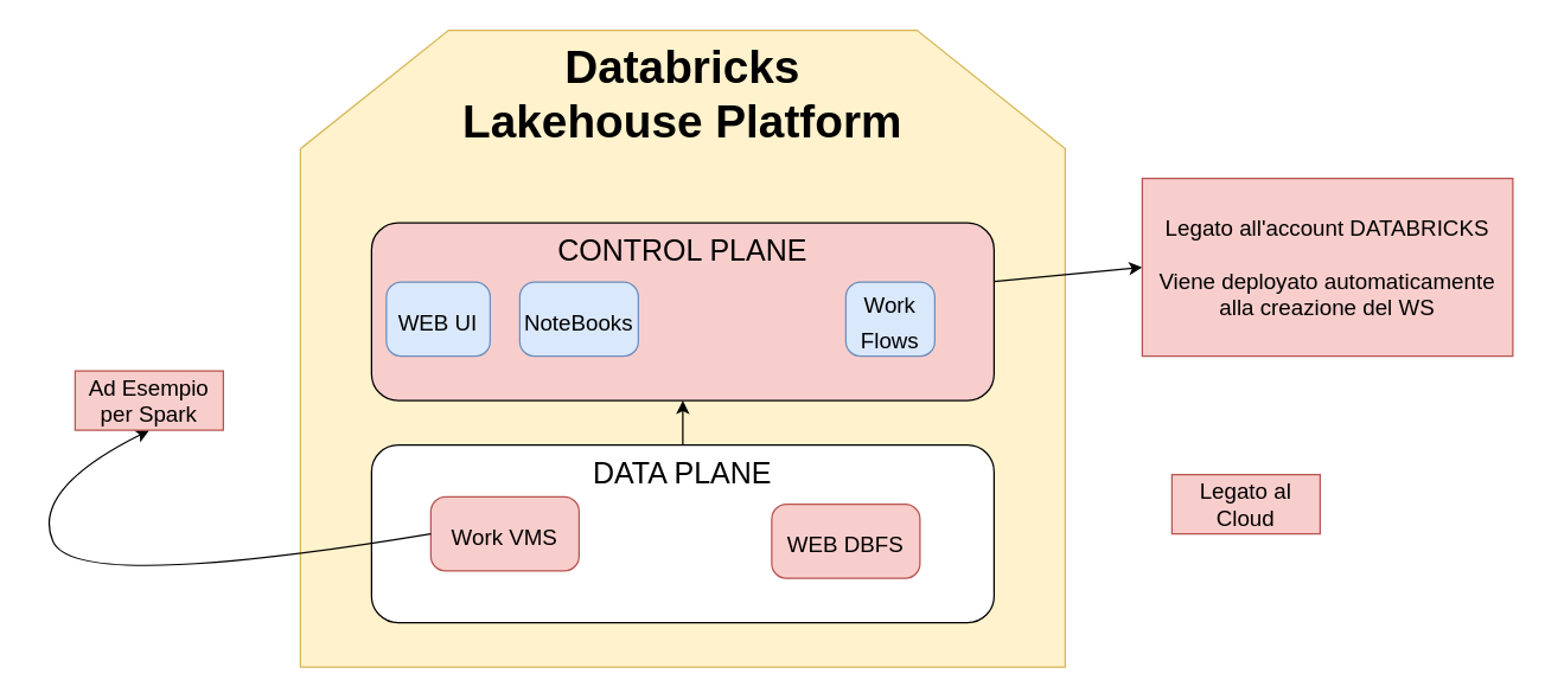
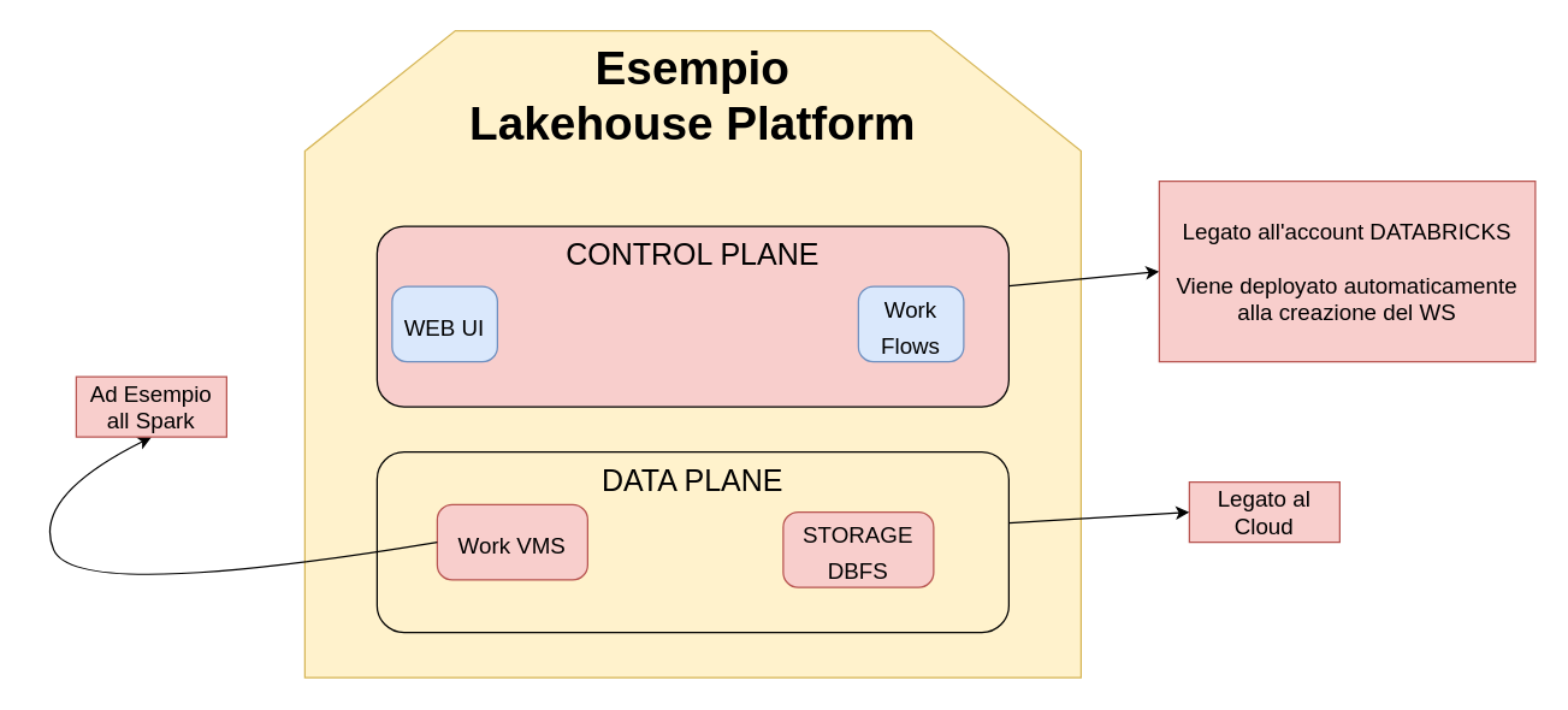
  <mxCell id="0" />
  <mxCell id="1" parent="0" />
- <mxCell id="2" value="Databricks&lt;br style=&quot;font-size: 31px;&quot;&gt;Lakehouse Platform" style="shape=loopLimit;whiteSpace=wrap;html=1;size=100;verticalAlign=top;fontStyle=1;fontSize=31;fillColor=#fff2cc;strokeColor=#d6b656;" vertex="1" parent="1"><mxGeometry x="202" y="20" width="516" height="430" as="geometry" /></mxCell>
+ <mxCell id="2" value="Esempio&lt;br style=&quot;font-size: 31px;&quot;&gt;Lakehouse Platform" style="shape=loopLimit;whiteSpace=wrap;html=1;size=100;verticalAlign=top;fontStyle=1;fontSize=31;fillColor=#fff2cc;strokeColor=#d6b656;" vertex="1" parent="1"><mxGeometry x="202" y="20" width="516" height="430" as="geometry" /></mxCell>
  <mxCell id="3" style="rounded=0;orthogonalLoop=1;jettySize=auto;html=1;entryX=0;entryY=0.5;entryDx=0;entryDy=0;fontSize=15;" edge="1" parent="1" source="4" target="15"><mxGeometry relative="1" as="geometry" /></mxCell>
  <mxCell id="4" value="CONTROL PLANE" style="rounded=1;whiteSpace=wrap;html=1;fontSize=20;verticalAlign=top;fillColor=#f8cecc;" vertex="1" parent="1"><mxGeometry x="250" y="150" width="420" height="120" as="geometry" /></mxCell>
- <mxCell id="5" value="DATA PLANE" style="rounded=1;whiteSpace=wrap;html=1;fontSize=20;verticalAlign=top;" vertex="1" parent="1"><mxGeometry x="250" y="300" width="420" height="120" as="geometry" /></mxCell>
+ <mxCell id="5" value="DATA PLANE" style="rounded=1;whiteSpace=wrap;html=1;fontSize=20;verticalAlign=top;fillColor=#fff2cc;" vertex="1" parent="1"><mxGeometry x="250" y="300" width="420" height="120" as="geometry" /></mxCell>
  <mxCell id="6" value="&lt;font style=&quot;font-size: 15px;&quot;&gt;WEB UI&lt;/font&gt;" style="html=1;outlineConnect=0;whiteSpace=wrap;fillColor=#dae8fc;shape=mxgraph.archimate3.application;archiType=rounded;fontSize=20;strokeColor=#6c8ebf;" vertex="1" parent="1"><mxGeometry x="260" y="190" width="70" height="50" as="geometry" /></mxCell>
- <mxCell id="7" value="&lt;font style=&quot;font-size: 15px;&quot;&gt;Work Flows&lt;/font&gt;" style="html=1;outlineConnect=0;whiteSpace=wrap;fillColor=#dae8fc;shape=mxgraph.archimate3.application;archiType=rounded;fontSize=20;strokeColor=#6c8ebf;" vertex="1" parent="1"><mxGeometry x="570" y="190" width="60" height="50" as="geometry" /></mxCell>
- <mxCell id="8" value="&lt;font style=&quot;font-size: 15px;&quot;&gt;NoteBooks&lt;/font&gt;" style="html=1;outlineConnect=0;whiteSpace=wrap;fillColor=#dae8fc;shape=mxgraph.archimate3.application;archiType=rounded;fontSize=20;strokeColor=#6c8ebf;" vertex="1" parent="1"><mxGeometry x="350" y="190" width="80" height="50" as="geometry" /></mxCell>
+ <mxCell id="7" value="&lt;font style=&quot;font-size: 15px;&quot;&gt;Work Flows&lt;/font&gt;" style="html=1;outlineConnect=0;whiteSpace=wrap;fillColor=#dae8fc;shape=mxgraph.archimate3.application;archiType=rounded;fontSize=20;strokeColor=#6c8ebf;" vertex="1" parent="1"><mxGeometry x="570" y="190" width="70" height="50" as="geometry" /></mxCell>
  <mxCell id="9" value="&lt;font style=&quot;font-size: 15px;&quot;&gt;Work VMS&lt;/font&gt;" style="html=1;outlineConnect=0;whiteSpace=wrap;fillColor=#f8cecc;shape=mxgraph.archimate3.application;archiType=rounded;fontSize=20;strokeColor=#b85450;" vertex="1" parent="1"><mxGeometry x="290" y="335" width="100" height="50" as="geometry" /></mxCell>
- <mxCell id="10" value="&lt;font style=&quot;font-size: 15px;&quot;&gt;WEB DBFS&lt;/font&gt;" style="html=1;outlineConnect=0;whiteSpace=wrap;fillColor=#f8cecc;shape=mxgraph.archimate3.application;archiType=rounded;fontSize=20;strokeColor=#b85450;" vertex="1" parent="1"><mxGeometry x="520" y="340" width="100" height="50" as="geometry" /></mxCell>
+ <mxCell id="10" value="&lt;font style=&quot;font-size: 15px;&quot;&gt;STORAGE DBFS&lt;/font&gt;" style="html=1;outlineConnect=0;whiteSpace=wrap;fillColor=#f8cecc;shape=mxgraph.archimate3.application;archiType=rounded;fontSize=20;strokeColor=#b85450;" vertex="1" parent="1"><mxGeometry x="520" y="340" width="100" height="50" as="geometry" /></mxCell>
  <mxCell id="11" value="" style="curved=1;endArrow=classic;html=1;rounded=0;fontSize=15;exitX=0;exitY=0.5;exitDx=0;exitDy=0;exitPerimeter=0;entryX=0.5;entryY=1;entryDx=0;entryDy=0;" edge="1" parent="1" source="9" target="12"><mxGeometry width="50" height="50" relative="1" as="geometry"><mxPoint x="30" y="320" as="sourcePoint" /><mxPoint x="80" y="270" as="targetPoint" /><Array as="points"><mxPoint x="50" y="400" /><mxPoint x="20" y="330" /></Array></mxGeometry></mxCell>
- <mxCell id="12" value="Ad Esempio per Spark" style="text;html=1;strokeColor=#b85450;fillColor=#f8cecc;align=center;verticalAlign=middle;whiteSpace=wrap;rounded=0;fontSize=15;" vertex="1" parent="1"><mxGeometry x="50" y="250" width="100" height="40" as="geometry" /></mxCell>
+ <mxCell id="12" value="Ad Esempio all Spark" style="text;html=1;strokeColor=#b85450;fillColor=#f8cecc;align=center;verticalAlign=middle;whiteSpace=wrap;rounded=0;fontSize=15;" vertex="1" parent="1"><mxGeometry x="50" y="250" width="100" height="40" as="geometry" /></mxCell>
  <mxCell id="13" value="Legato al Cloud" style="text;html=1;strokeColor=#b85450;fillColor=#f8cecc;align=center;verticalAlign=middle;whiteSpace=wrap;rounded=0;fontSize=15;" vertex="1" parent="1"><mxGeometry x="790" y="320" width="100" height="40" as="geometry" /></mxCell>
- <mxCell id="14" value="" style="endArrow=classic;html=1;rounded=0;fontSize=15;" edge="1" parent="1" source="5" target="4"><mxGeometry width="50" height="50" relative="1" as="geometry"><mxPoint x="770" y="470" as="sourcePoint" /><mxPoint x="820" y="420" as="targetPoint" /></mxGeometry></mxCell>
+ <mxCell id="14" value="" style="endArrow=classic;html=1;rounded=0;fontSize=15;entryX=0;entryY=0.5;entryDx=0;entryDy=0;" edge="1" parent="1" source="5" target="13"><mxGeometry width="50" height="50" relative="1" as="geometry"><mxPoint x="770" y="470" as="sourcePoint" /><mxPoint x="820" y="420" as="targetPoint" /></mxGeometry></mxCell>
  <mxCell id="15" value="Legato all'account DATABRICKS&lt;br&gt;&lt;br&gt;Viene deployato automaticamente alla creazione del WS" style="text;html=1;strokeColor=#b85450;fillColor=#f8cecc;align=center;verticalAlign=middle;whiteSpace=wrap;rounded=0;fontSize=15;" vertex="1" parent="1"><mxGeometry x="770" y="120" width="250" height="120" as="geometry" /></mxCell>
